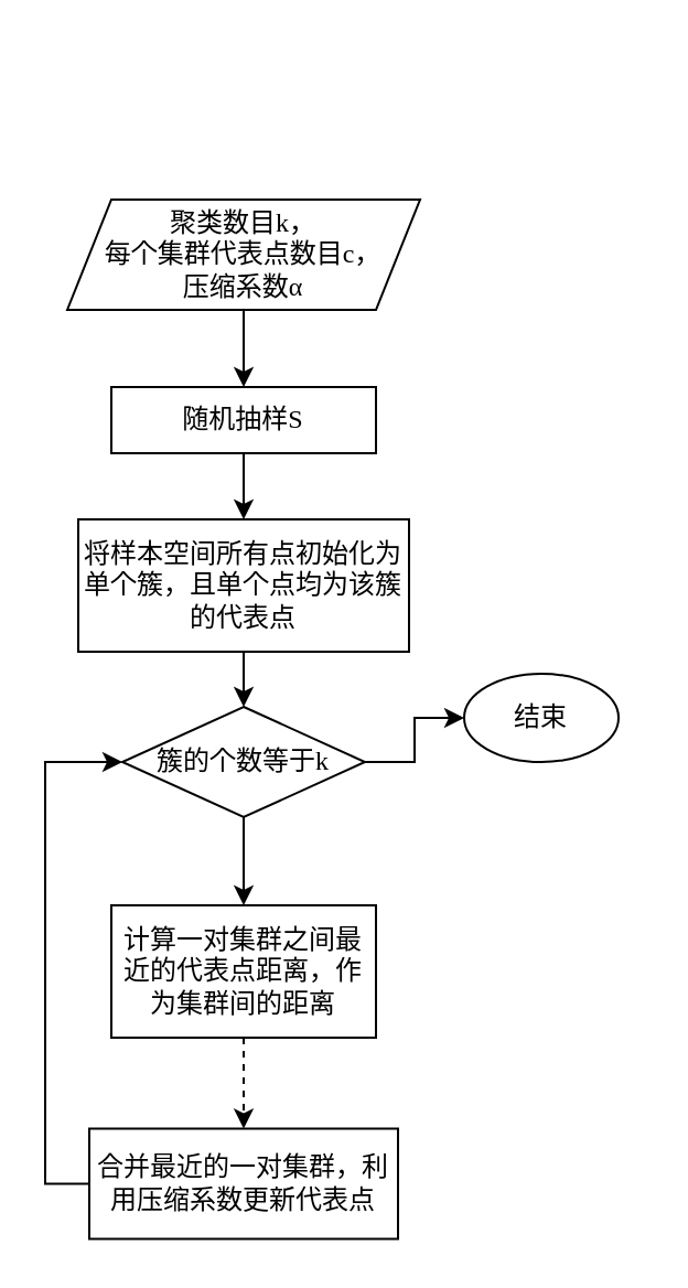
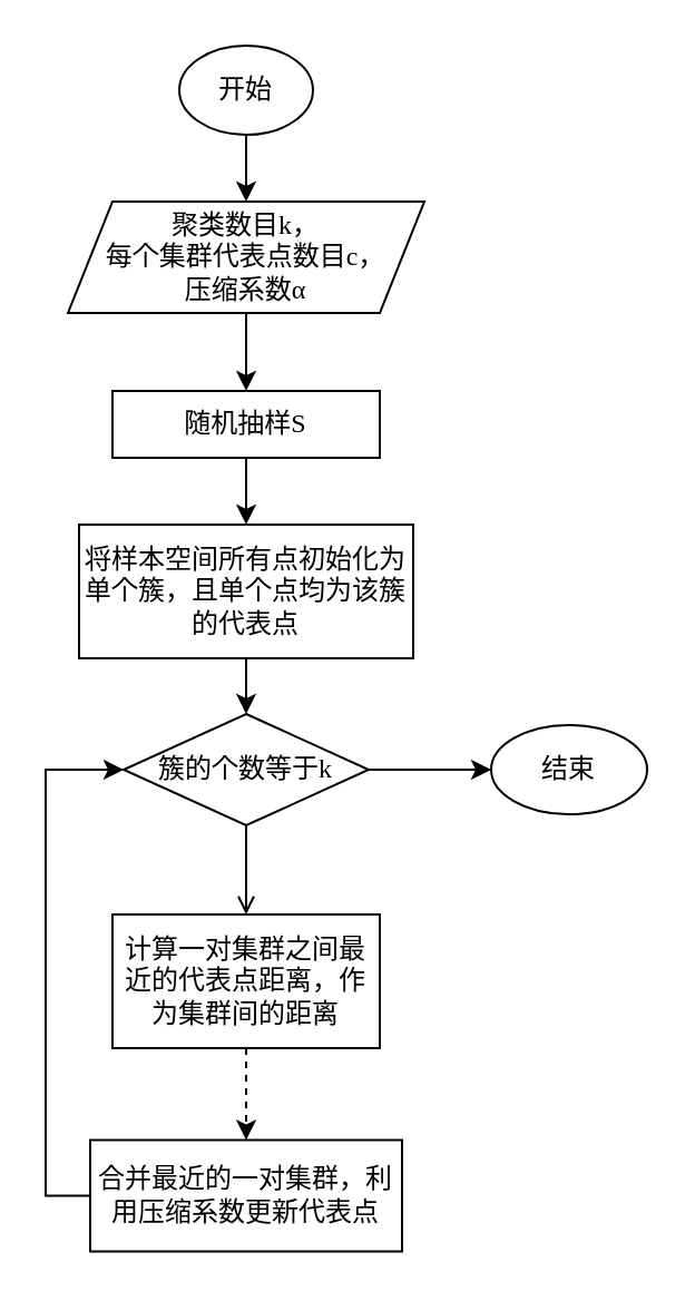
  <mxCell id="0" />
  <mxCell id="1" parent="0" />
- <mxCell id="2" value="结束" style="ellipse;whiteSpace=wrap;html=1;fontFamily=宋体;fontSource=https%3A%2F%2Ffonts.googleapis.com%2Fcss%3Ffamily%3D%25E5%25AE%258B%25E4%25BD%2593;" vertex="1" parent="1"><mxGeometry x="210" y="305" width="70" height="40" as="geometry" /></mxCell>
+ <mxCell id="2" value="结束" style="ellipse;whiteSpace=wrap;html=1;fontFamily=宋体;fontSource=https%3A%2F%2Ffonts.googleapis.com%2Fcss%3Ffamily%3D%25E5%25AE%258B%25E4%25BD%2593;" vertex="1" parent="1"><mxGeometry x="220" y="325" width="70" height="40" as="geometry" /></mxCell>
+ <mxCell id="3" value="" style="edgeStyle=orthogonalEdgeStyle;rounded=0;orthogonalLoop=1;jettySize=auto;html=1;fontFamily=宋体;fontSource=https%3A%2F%2Ffonts.googleapis.com%2Fcss%3Ffamily%3D%25E5%25AE%258B%25E4%25BD%2593;" edge="1" parent="1" source="4" target="6"><mxGeometry relative="1" as="geometry" /></mxCell>
+ <mxCell id="4" value="开始" style="ellipse;whiteSpace=wrap;html=1;fontFamily=宋体;fontSource=https%3A%2F%2Ffonts.googleapis.com%2Fcss%3Ffamily%3D%25E5%25AE%258B%25E4%25BD%2593;" vertex="1" parent="1"><mxGeometry x="80" y="20" width="60" height="40" as="geometry" /></mxCell>
  <mxCell id="5" value="" style="edgeStyle=orthogonalEdgeStyle;rounded=0;orthogonalLoop=1;jettySize=auto;html=1;fontFamily=宋体;fontSource=https%3A%2F%2Ffonts.googleapis.com%2Fcss%3Ffamily%3D%25E5%25AE%258B%25E4%25BD%2593;" edge="1" parent="1" source="6" target="8"><mxGeometry relative="1" as="geometry" /></mxCell>
  <mxCell id="6" value="聚类数目&lt;font face=&quot;Times New Roman&quot;&gt;k&lt;/font&gt;，&lt;br&gt;每个集群代表点数目&lt;font face=&quot;Times New Roman&quot;&gt;c&lt;/font&gt;，&lt;br&gt;压缩系数&lt;font face=&quot;Times New Roman&quot;&gt;α&lt;/font&gt;" style="shape=parallelogram;perimeter=parallelogramPerimeter;whiteSpace=wrap;html=1;fixedSize=1;fontFamily=宋体;fontSource=https%3A%2F%2Ffonts.googleapis.com%2Fcss%3Ffamily%3D%25E5%25AE%258B%25E4%25BD%2593;" vertex="1" parent="1"><mxGeometry x="30" y="90" width="160" height="50" as="geometry" /></mxCell>
  <mxCell id="7" value="" style="edgeStyle=orthogonalEdgeStyle;rounded=0;orthogonalLoop=1;jettySize=auto;html=1;fontFamily=宋体;fontSource=https%3A%2F%2Ffonts.googleapis.com%2Fcss%3Ffamily%3D%25E5%25AE%258B%25E4%25BD%2593;" edge="1" parent="1" source="8" target="10"><mxGeometry relative="1" as="geometry" /></mxCell>
  <mxCell id="8" value="随机抽样&lt;font face=&quot;Times New Roman&quot;&gt;S&lt;/font&gt;" style="whiteSpace=wrap;html=1;fontFamily=宋体;fontSource=https%3A%2F%2Ffonts.googleapis.com%2Fcss%3Ffamily%3D%25E5%25AE%258B%25E4%25BD%2593;" vertex="1" parent="1"><mxGeometry x="50" y="175" width="120" height="30" as="geometry" /></mxCell>
  <mxCell id="9" value="" style="edgeStyle=orthogonalEdgeStyle;rounded=0;orthogonalLoop=1;jettySize=auto;html=1;fontFamily=宋体;fontSource=https%3A%2F%2Ffonts.googleapis.com%2Fcss%3Ffamily%3D%25E5%25AE%258B%25E4%25BD%2593;" edge="1" parent="1" source="10" target="13"><mxGeometry relative="1" as="geometry" /></mxCell>
  <mxCell id="10" value="将样本空间所有点初始化为单个簇，且单个点均为该簇的代表点" style="whiteSpace=wrap;html=1;fontFamily=宋体;fontSource=https%3A%2F%2Ffonts.googleapis.com%2Fcss%3Ffamily%3D%25E5%25AE%258B%25E4%25BD%2593;" vertex="1" parent="1"><mxGeometry x="35" y="235" width="150" height="60" as="geometry" /></mxCell>
- <mxCell id="11" value="" style="edgeStyle=orthogonalEdgeStyle;rounded=0;orthogonalLoop=1;jettySize=auto;html=1;fontFamily=宋体;fontSource=https%3A%2F%2Ffonts.googleapis.com%2Fcss%3Ffamily%3D%25E5%25AE%258B%25E4%25BD%2593;" edge="1" parent="1" source="13" target="15"><mxGeometry relative="1" as="geometry" /></mxCell>
+ <mxCell id="11" value="" style="edgeStyle=orthogonalEdgeStyle;rounded=0;orthogonalLoop=1;jettySize=auto;html=1;fontFamily=宋体;fontSource=https%3A%2F%2Ffonts.googleapis.com%2Fcss%3Ffamily%3D%25E5%25AE%258B%25E4%25BD%2593;endArrow=open;" edge="1" parent="1" source="13" target="15"><mxGeometry relative="1" as="geometry" /></mxCell>
  <mxCell id="12" value="" style="edgeStyle=orthogonalEdgeStyle;rounded=0;orthogonalLoop=1;jettySize=auto;html=1;fontFamily=宋体;fontSource=https%3A%2F%2Ffonts.googleapis.com%2Fcss%3Ffamily%3D%25E5%25AE%258B%25E4%25BD%2593;" edge="1" parent="1" source="13" target="2"><mxGeometry relative="1" as="geometry" /></mxCell>
  <mxCell id="13" value="簇的个数等于&lt;font face=&quot;Times New Roman&quot;&gt;k&lt;/font&gt;" style="rhombus;whiteSpace=wrap;html=1;fontFamily=宋体;fontSource=https%3A%2F%2Ffonts.googleapis.com%2Fcss%3Ffamily%3D%25E5%25AE%258B%25E4%25BD%2593;" vertex="1" parent="1"><mxGeometry x="55" y="320" width="110" height="50" as="geometry" /></mxCell>
  <mxCell id="14" value="" style="edgeStyle=orthogonalEdgeStyle;rounded=0;orthogonalLoop=1;jettySize=auto;html=1;fontFamily=宋体;fontSource=https%3A%2F%2Ffonts.googleapis.com%2Fcss%3Ffamily%3D%25E5%25AE%258B%25E4%25BD%2593;dashed=1;" edge="1" parent="1" source="15" target="17"><mxGeometry relative="1" as="geometry" /></mxCell>
  <mxCell id="15" value="计算一对集群之间最近的代表点距离，作为集群间的距离" style="whiteSpace=wrap;html=1;fontFamily=宋体;fontSource=https%3A%2F%2Ffonts.googleapis.com%2Fcss%3Ffamily%3D%25E5%25AE%258B%25E4%25BD%2593;" vertex="1" parent="1"><mxGeometry x="50" y="410" width="120" height="60" as="geometry" /></mxCell>
  <mxCell id="16" style="edgeStyle=orthogonalEdgeStyle;rounded=0;orthogonalLoop=1;jettySize=auto;html=1;entryX=0;entryY=0.5;entryDx=0;entryDy=0;fontFamily=宋体;fontSource=https%3A%2F%2Ffonts.googleapis.com%2Fcss%3Ffamily%3D%25E5%25AE%258B%25E4%25BD%2593;" edge="1" parent="1" source="17" target="13"><mxGeometry relative="1" as="geometry"><Array as="points"><mxPoint x="20" y="536" /><mxPoint x="20" y="345" /></Array></mxGeometry></mxCell>
  <mxCell id="17" value="&lt;span&gt;合并最近的一对集群，利用压缩系数更新代表点&lt;/span&gt;" style="whiteSpace=wrap;html=1;fontFamily=宋体;fontSource=https%3A%2F%2Ffonts.googleapis.com%2Fcss%3Ffamily%3D%25E5%25AE%258B%25E4%25BD%2593;" vertex="1" parent="1"><mxGeometry x="40" y="511.25" width="140" height="50" as="geometry" /></mxCell>
